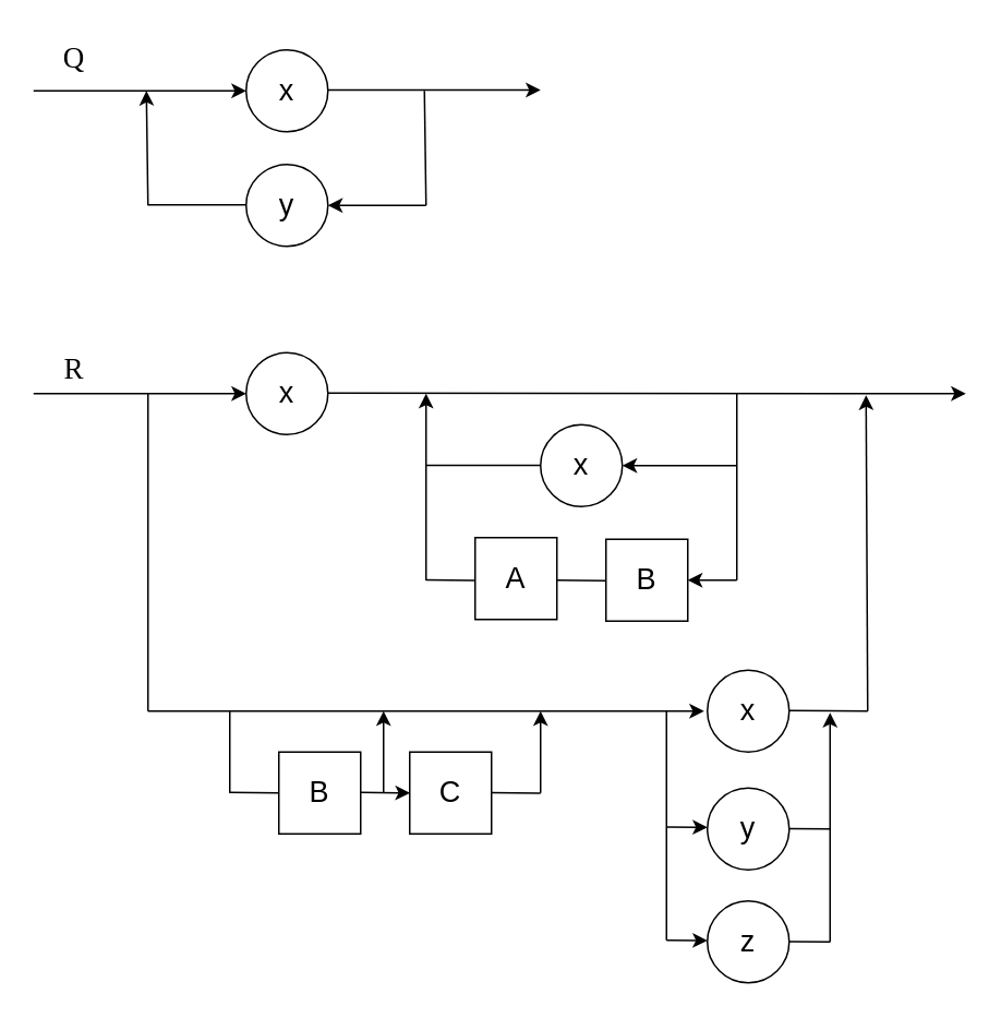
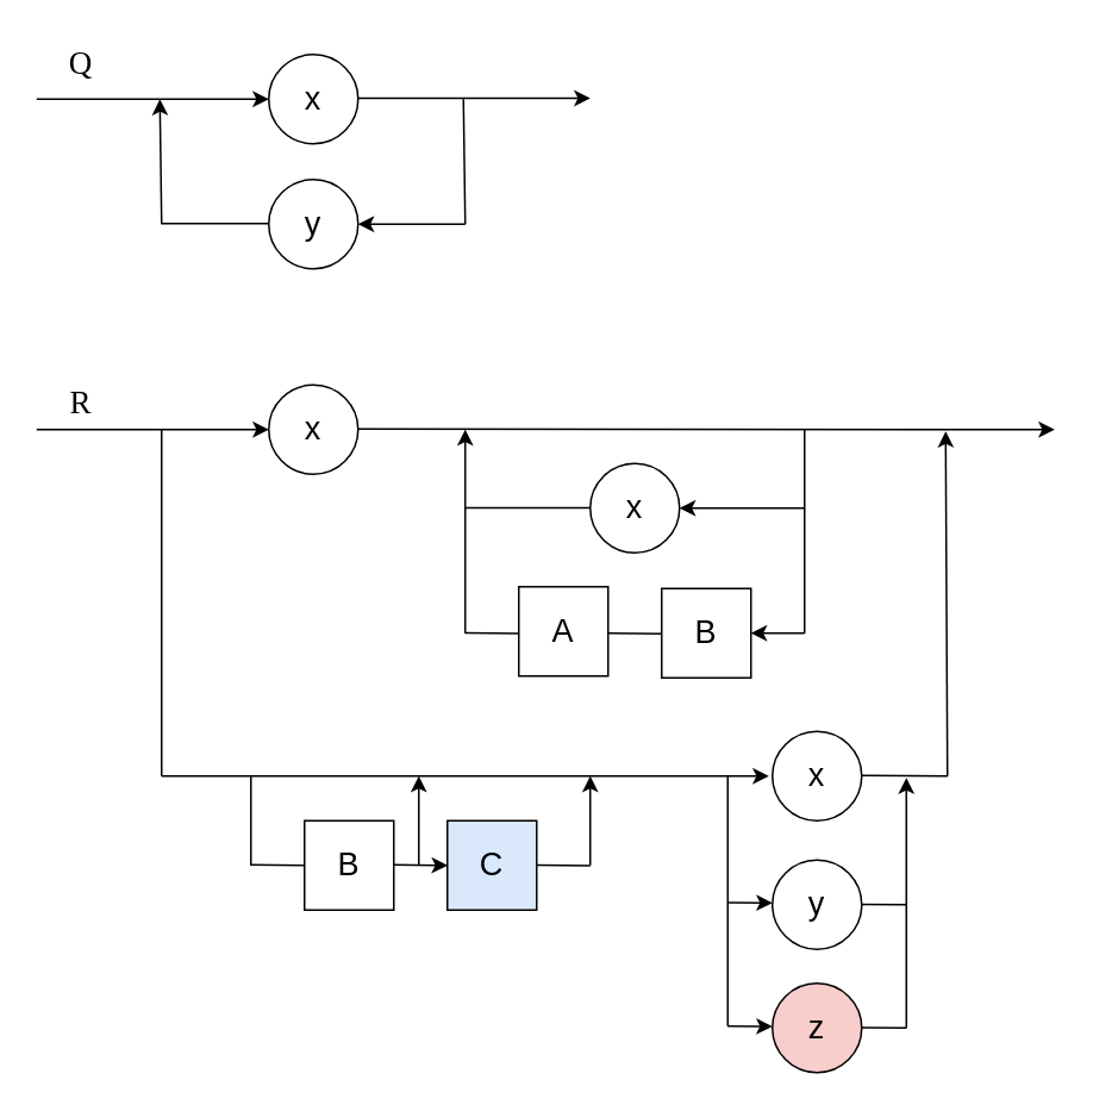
  <mxCell id="0" />
  <mxCell id="1" parent="0" />
  <mxCell id="2" value="&lt;font style=&quot;font-size: 18px;&quot; face=&quot;Times New Roman&quot;&gt;R&lt;/font&gt;" style="text;html=1;strokeColor=none;fillColor=none;align=center;verticalAlign=middle;whiteSpace=wrap;rounded=0;" parent="1" vertex="1"><mxGeometry x="20" y="210" width="50" height="30" as="geometry" /></mxCell>
  <mxCell id="3" value="&lt;font style=&quot;font-size: 18px;&quot;&gt;B&lt;/font&gt;" style="rounded=0;whiteSpace=wrap;html=1;" parent="1" vertex="1"><mxGeometry x="370" y="329" width="50" height="50" as="geometry" /></mxCell>
  <mxCell id="4" style="edgeStyle=none;html=1;exitX=1;exitY=0.5;exitDx=0;exitDy=0;" parent="1" edge="1"><mxGeometry relative="1" as="geometry"><mxPoint x="150" y="240" as="targetPoint" /><mxPoint x="20" y="240" as="sourcePoint" /></mxGeometry></mxCell>
  <mxCell id="5" value="&lt;font style=&quot;font-size: 18px;&quot;&gt;x&lt;/font&gt;" style="ellipse;whiteSpace=wrap;html=1;aspect=fixed;" vertex="1" parent="1"><mxGeometry x="432" y="409" width="50" height="50" as="geometry" /></mxCell>
  <mxCell id="6" value="&lt;font style=&quot;font-size: 18px;&quot;&gt;y&lt;/font&gt;" style="ellipse;whiteSpace=wrap;html=1;aspect=fixed;" vertex="1" parent="1"><mxGeometry x="432" y="481" width="50" height="50" as="geometry" /></mxCell>
- <mxCell id="7" value="&lt;font style=&quot;font-size: 18px;&quot;&gt;z&lt;/font&gt;" style="ellipse;whiteSpace=wrap;html=1;aspect=fixed;" vertex="1" parent="1"><mxGeometry x="432" y="550" width="50" height="50" as="geometry" /></mxCell>
+ <mxCell id="7" value="&lt;font style=&quot;font-size: 18px;&quot;&gt;z&lt;/font&gt;" style="ellipse;whiteSpace=wrap;html=1;aspect=fixed;fillColor=#f8cecc;" vertex="1" parent="1"><mxGeometry x="432" y="550" width="50" height="50" as="geometry" /></mxCell>
  <mxCell id="8" value="" style="endArrow=none;html=1;endFill=0;" edge="1" parent="1"><mxGeometry width="50" height="50" relative="1" as="geometry"><mxPoint x="482" y="433.71" as="sourcePoint" /><mxPoint x="530" y="434" as="targetPoint" /></mxGeometry></mxCell>
  <mxCell id="9" value="" style="endArrow=none;html=1;" edge="1" parent="1"><mxGeometry width="50" height="50" relative="1" as="geometry"><mxPoint x="407" y="574" as="sourcePoint" /><mxPoint x="407" y="434" as="targetPoint" /></mxGeometry></mxCell>
  <mxCell id="10" value="" style="endArrow=classic;html=1;endFill=1;" edge="1" parent="1"><mxGeometry width="50" height="50" relative="1" as="geometry"><mxPoint x="507" y="575" as="sourcePoint" /><mxPoint x="507" y="435" as="targetPoint" /></mxGeometry></mxCell>
  <mxCell id="11" value="" style="endArrow=classic;html=1;endFill=1;" edge="1" parent="1"><mxGeometry width="50" height="50" relative="1" as="geometry"><mxPoint x="407" y="504.83" as="sourcePoint" /><mxPoint x="432" y="505" as="targetPoint" /></mxGeometry></mxCell>
  <mxCell id="12" value="" style="endArrow=classic;html=1;endFill=1;" edge="1" parent="1"><mxGeometry width="50" height="50" relative="1" as="geometry"><mxPoint x="407" y="574" as="sourcePoint" /><mxPoint x="432" y="574.17" as="targetPoint" /></mxGeometry></mxCell>
  <mxCell id="13" value="" style="endArrow=none;html=1;endFill=0;" edge="1" parent="1"><mxGeometry width="50" height="50" relative="1" as="geometry"><mxPoint x="482" y="574.83" as="sourcePoint" /><mxPoint x="507" y="575" as="targetPoint" /></mxGeometry></mxCell>
  <mxCell id="14" value="" style="endArrow=none;html=1;endFill=0;" edge="1" parent="1"><mxGeometry width="50" height="50" relative="1" as="geometry"><mxPoint x="482" y="505.83" as="sourcePoint" /><mxPoint x="507" y="506" as="targetPoint" /></mxGeometry></mxCell>
  <mxCell id="15" value="&lt;font style=&quot;font-size: 18px;&quot;&gt;x&lt;/font&gt;" style="ellipse;whiteSpace=wrap;html=1;aspect=fixed;" vertex="1" parent="1"><mxGeometry x="150" y="215" width="50" height="50" as="geometry" /></mxCell>
  <mxCell id="16" style="edgeStyle=none;html=1;exitX=1;exitY=0.5;exitDx=0;exitDy=0;" edge="1" parent="1"><mxGeometry relative="1" as="geometry"><mxPoint x="590" y="240" as="targetPoint" /><mxPoint x="200" y="239.71" as="sourcePoint" /></mxGeometry></mxCell>
  <mxCell id="17" value="&lt;font style=&quot;font-size: 18px;&quot;&gt;x&lt;/font&gt;" style="ellipse;whiteSpace=wrap;html=1;aspect=fixed;" vertex="1" parent="1"><mxGeometry x="330" y="259" width="50" height="50" as="geometry" /></mxCell>
  <mxCell id="18" value="&lt;font style=&quot;font-size: 18px;&quot;&gt;A&lt;/font&gt;" style="rounded=0;whiteSpace=wrap;html=1;" vertex="1" parent="1"><mxGeometry x="290" y="328" width="50" height="50" as="geometry" /></mxCell>
  <mxCell id="19" value="" style="endArrow=classic;html=1;" edge="1" parent="1"><mxGeometry width="50" height="50" relative="1" as="geometry"><mxPoint x="260" y="354" as="sourcePoint" /><mxPoint x="260" y="240" as="targetPoint" /></mxGeometry></mxCell>
  <mxCell id="20" value="" style="endArrow=none;html=1;endFill=0;" edge="1" parent="1"><mxGeometry width="50" height="50" relative="1" as="geometry"><mxPoint x="450" y="354" as="sourcePoint" /><mxPoint x="450" y="240" as="targetPoint" /></mxGeometry></mxCell>
  <mxCell id="21" value="" style="endArrow=classic;html=1;entryX=1;entryY=0.5;entryDx=0;entryDy=0;" edge="1" parent="1" target="17"><mxGeometry width="50" height="50" relative="1" as="geometry"><mxPoint x="450" y="284" as="sourcePoint" /><mxPoint x="390" y="284" as="targetPoint" /></mxGeometry></mxCell>
  <mxCell id="22" value="" style="endArrow=none;html=1;entryX=1;entryY=0.5;entryDx=0;entryDy=0;endFill=0;" edge="1" parent="1"><mxGeometry width="50" height="50" relative="1" as="geometry"><mxPoint x="330" y="283.86" as="sourcePoint" /><mxPoint x="260" y="283.86" as="targetPoint" /></mxGeometry></mxCell>
  <mxCell id="23" value="" style="endArrow=classic;html=1;entryX=1;entryY=0.5;entryDx=0;entryDy=0;" edge="1" parent="1" target="3"><mxGeometry width="50" height="50" relative="1" as="geometry"><mxPoint x="450" y="354" as="sourcePoint" /><mxPoint x="430" y="354" as="targetPoint" /></mxGeometry></mxCell>
  <mxCell id="24" value="" style="endArrow=none;html=1;entryX=0.996;entryY=0.554;entryDx=0;entryDy=0;entryPerimeter=0;endFill=0;" edge="1" parent="1"><mxGeometry width="50" height="50" relative="1" as="geometry"><mxPoint x="370" y="354.3" as="sourcePoint" /><mxPoint x="339.8" y="354" as="targetPoint" /></mxGeometry></mxCell>
  <mxCell id="25" value="" style="endArrow=none;html=1;entryX=0.996;entryY=0.554;entryDx=0;entryDy=0;entryPerimeter=0;endFill=0;" edge="1" parent="1"><mxGeometry width="50" height="50" relative="1" as="geometry"><mxPoint x="290" y="354.15" as="sourcePoint" /><mxPoint x="259.8" y="353.85" as="targetPoint" /></mxGeometry></mxCell>
  <mxCell id="26" value="" style="endArrow=none;html=1;" edge="1" parent="1"><mxGeometry width="50" height="50" relative="1" as="geometry"><mxPoint x="90" y="434" as="sourcePoint" /><mxPoint x="90" y="240" as="targetPoint" /></mxGeometry></mxCell>
  <mxCell id="27" style="edgeStyle=none;html=1;exitX=1;exitY=0.5;exitDx=0;exitDy=0;" edge="1" parent="1"><mxGeometry relative="1" as="geometry"><mxPoint x="430" y="434" as="targetPoint" /><mxPoint x="90" y="434" as="sourcePoint" /></mxGeometry></mxCell>
  <mxCell id="28" value="" style="endArrow=classic;html=1;startArrow=none;startFill=0;endFill=1;" edge="1" parent="1"><mxGeometry width="50" height="50" relative="1" as="geometry"><mxPoint x="530" y="434" as="sourcePoint" /><mxPoint x="529" y="241" as="targetPoint" /></mxGeometry></mxCell>
- <mxCell id="29" value="&lt;font style=&quot;font-size: 18px;&quot;&gt;C&lt;/font&gt;" style="rounded=0;whiteSpace=wrap;html=1;" vertex="1" parent="1"><mxGeometry x="250" y="459" width="50" height="50" as="geometry" /></mxCell>
+ <mxCell id="29" value="&lt;font style=&quot;font-size: 18px;&quot;&gt;C&lt;/font&gt;" style="rounded=0;whiteSpace=wrap;html=1;fillColor=#dae8fc;" vertex="1" parent="1"><mxGeometry x="250" y="459" width="50" height="50" as="geometry" /></mxCell>
  <mxCell id="30" value="&lt;font style=&quot;font-size: 18px;&quot;&gt;B&lt;/font&gt;" style="rounded=0;whiteSpace=wrap;html=1;" vertex="1" parent="1"><mxGeometry x="170" y="459" width="50" height="50" as="geometry" /></mxCell>
  <mxCell id="31" value="" style="endArrow=none;html=1;entryX=0.996;entryY=0.554;entryDx=0;entryDy=0;entryPerimeter=0;endFill=0;" edge="1" parent="1"><mxGeometry width="50" height="50" relative="1" as="geometry"><mxPoint x="170" y="484.01" as="sourcePoint" /><mxPoint x="139.8" y="483.71" as="targetPoint" /></mxGeometry></mxCell>
  <mxCell id="32" value="" style="endArrow=none;html=1;entryX=0.996;entryY=0.554;entryDx=0;entryDy=0;entryPerimeter=0;endFill=0;startArrow=classic;startFill=1;" edge="1" parent="1"><mxGeometry width="50" height="50" relative="1" as="geometry"><mxPoint x="250.2" y="484.01" as="sourcePoint" /><mxPoint x="220" y="483.71" as="targetPoint" /></mxGeometry></mxCell>
  <mxCell id="33" value="" style="endArrow=none;html=1;entryX=0.996;entryY=0.554;entryDx=0;entryDy=0;entryPerimeter=0;endFill=0;" edge="1" parent="1"><mxGeometry width="50" height="50" relative="1" as="geometry"><mxPoint x="330" y="484.1" as="sourcePoint" /><mxPoint x="299.8" y="483.8" as="targetPoint" /></mxGeometry></mxCell>
  <mxCell id="34" value="" style="endArrow=none;html=1;" edge="1" parent="1"><mxGeometry width="50" height="50" relative="1" as="geometry"><mxPoint x="140" y="484" as="sourcePoint" /><mxPoint x="140" y="434" as="targetPoint" /></mxGeometry></mxCell>
  <mxCell id="35" value="" style="endArrow=classic;html=1;endFill=1;" edge="1" parent="1"><mxGeometry width="50" height="50" relative="1" as="geometry"><mxPoint x="234" y="484" as="sourcePoint" /><mxPoint x="234" y="434" as="targetPoint" /></mxGeometry></mxCell>
  <mxCell id="36" value="" style="endArrow=classic;html=1;endFill=1;" edge="1" parent="1"><mxGeometry width="50" height="50" relative="1" as="geometry"><mxPoint x="330" y="484" as="sourcePoint" /><mxPoint x="330" y="434" as="targetPoint" /></mxGeometry></mxCell>
  <mxCell id="37" style="edgeStyle=none;html=1;exitX=1;exitY=0.5;exitDx=0;exitDy=0;" edge="1" parent="1"><mxGeometry relative="1" as="geometry"><mxPoint x="150" y="55" as="targetPoint" /><mxPoint x="20" y="55" as="sourcePoint" /></mxGeometry></mxCell>
  <mxCell id="38" value="&lt;font style=&quot;font-size: 18px;&quot;&gt;x&lt;/font&gt;" style="ellipse;whiteSpace=wrap;html=1;aspect=fixed;" vertex="1" parent="1"><mxGeometry x="150" y="30" width="50" height="50" as="geometry" /></mxCell>
  <mxCell id="39" value="&lt;font style=&quot;font-size: 18px;&quot; face=&quot;Times New Roman&quot;&gt;Q&lt;/font&gt;" style="text;html=1;strokeColor=none;fillColor=none;align=center;verticalAlign=middle;whiteSpace=wrap;rounded=0;" vertex="1" parent="1"><mxGeometry x="20" y="20" width="50" height="30" as="geometry" /></mxCell>
  <mxCell id="40" value="&lt;font style=&quot;font-size: 18px;&quot;&gt;y&lt;/font&gt;" style="ellipse;whiteSpace=wrap;html=1;aspect=fixed;" vertex="1" parent="1"><mxGeometry x="150" y="100" width="50" height="50" as="geometry" /></mxCell>
  <mxCell id="41" style="edgeStyle=none;html=1;exitX=1;exitY=0.5;exitDx=0;exitDy=0;" edge="1" parent="1"><mxGeometry relative="1" as="geometry"><mxPoint x="330" y="54.5" as="targetPoint" /><mxPoint x="200" y="54.5" as="sourcePoint" /></mxGeometry></mxCell>
  <mxCell id="42" value="" style="endArrow=classic;html=1;entryX=1;entryY=0.5;entryDx=0;entryDy=0;" edge="1" parent="1" target="40"><mxGeometry width="50" height="50" relative="1" as="geometry"><mxPoint x="260" y="125" as="sourcePoint" /><mxPoint x="280" y="170" as="targetPoint" /></mxGeometry></mxCell>
  <mxCell id="43" value="" style="endArrow=none;html=1;entryX=1;entryY=0.5;entryDx=0;entryDy=0;endFill=0;" edge="1" parent="1"><mxGeometry width="50" height="50" relative="1" as="geometry"><mxPoint x="150" y="124.66" as="sourcePoint" /><mxPoint x="90" y="124.66" as="targetPoint" /></mxGeometry></mxCell>
  <mxCell id="44" value="" style="endArrow=classic;html=1;" edge="1" parent="1"><mxGeometry width="50" height="50" relative="1" as="geometry"><mxPoint x="90" y="125" as="sourcePoint" /><mxPoint x="89" y="55" as="targetPoint" /></mxGeometry></mxCell>
  <mxCell id="45" value="" style="endArrow=none;html=1;endFill=0;" edge="1" parent="1"><mxGeometry width="50" height="50" relative="1" as="geometry"><mxPoint x="260" y="125" as="sourcePoint" /><mxPoint x="259" y="55" as="targetPoint" /></mxGeometry></mxCell>
